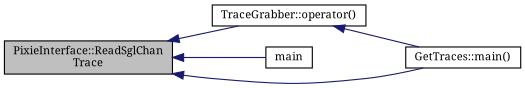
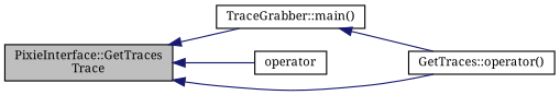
  digraph {
    fontname="Noto Serif"
    rankdir=LR
    node [color=black fillcolor=white fontname="Noto Serif" fontsize=10 shape=record style=filled]
    edge [color=midnightblue dir=back fontname="Noto Serif" fontsize=10 labelfontname=Helvetica labelfontsize=10 style=solid]
-   n1 [fillcolor=grey75 fontcolor=black height=0.2 label="PixieInterface::ReadSglChan\lTrace" width=0.4]
-   n2 [height=0.2 label="TraceGrabber::operator()" width=0.4]
-   n3 [height=0.2 label=main width=0.4]
-   n4 [height=0.2 label="GetTraces::main()" width=0.4]
+   n1 [fillcolor=grey75 fontcolor=black height=0.2 label="PixieInterface::GetTraces\lTrace" width=0.4]
+   n2 [height=0.2 label="TraceGrabber::main()" width=0.4]
+   n3 [height=0.2 label=operator width=0.4]
+   n4 [height=0.2 label="GetTraces::operator()" width=0.4]
    n1 -> n2
    n1 -> n3
    n1 -> n4
    n2 -> n4
  }
